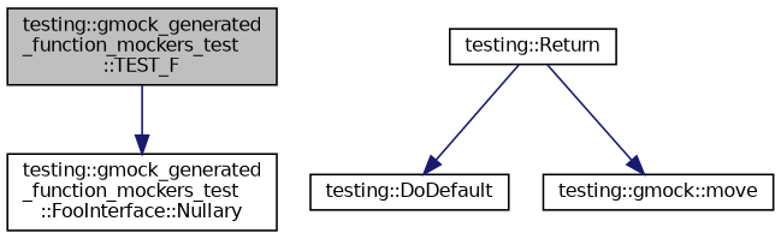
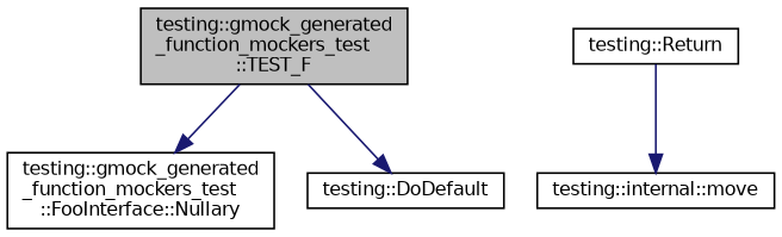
  digraph {
    rankdir=TB
    node [color=black fillcolor=white fontname=Helvetica fontsize=10 shape=record style=filled]
    edge [color=midnightblue fontname=Helvetica fontsize=10 labelfontname=Helvetica labelfontsize=10 style=solid]
    n1 [fillcolor=grey75 fontcolor=black height=0.2 label="testing::gmock_generated\l_function_mockers_test\l::TEST_F" width=0.4]
    n2 [height=0.2 label="testing::gmock_generated\l_function_mockers_test\l::FooInterface::Nullary" width=0.4]
    n3 [height=0.2 label="testing::DoDefault" width=0.4]
    n4 [height=0.2 label="testing::Return" width=0.4]
-   n5 [height=0.2 label="testing::gmock::move" width=0.4]
+   n5 [height=0.2 label="testing::internal::move" width=0.4]
    n1 -> n2
-   n4 -> n3
+   n1 -> n3
    n4 -> n5
  }
